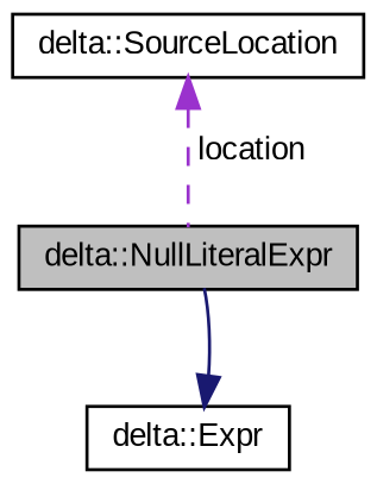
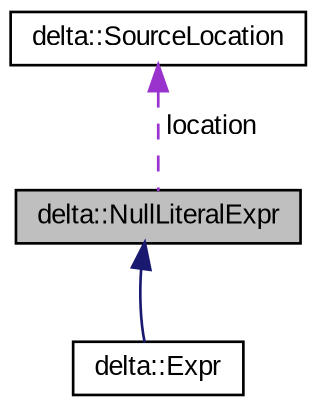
  digraph {
    fontname="Liberation Sans"
    node [color=black fillcolor=white fontname="Liberation Sans" fontsize=10 shape=record style=filled]
    edge [dir=back fontname="Liberation Sans" fontsize=10 labelfontname=Helvetica labelfontsize=10]
    n1 [fillcolor=grey75 fontcolor=black height=0.2 label="delta::NullLiteralExpr" width=0.4]
    n2 [height=0.2 label="delta::Expr" width=0.4]
    n3 [height=0.2 label="delta::SourceLocation" width=0.4]
-   n2 -> n1 [color=midnightblue style=solid]
+   n1 -> n2 [color=midnightblue style=solid]
    n3 -> n1 [color=darkorchid3 label=" location" style=dashed]
  }
